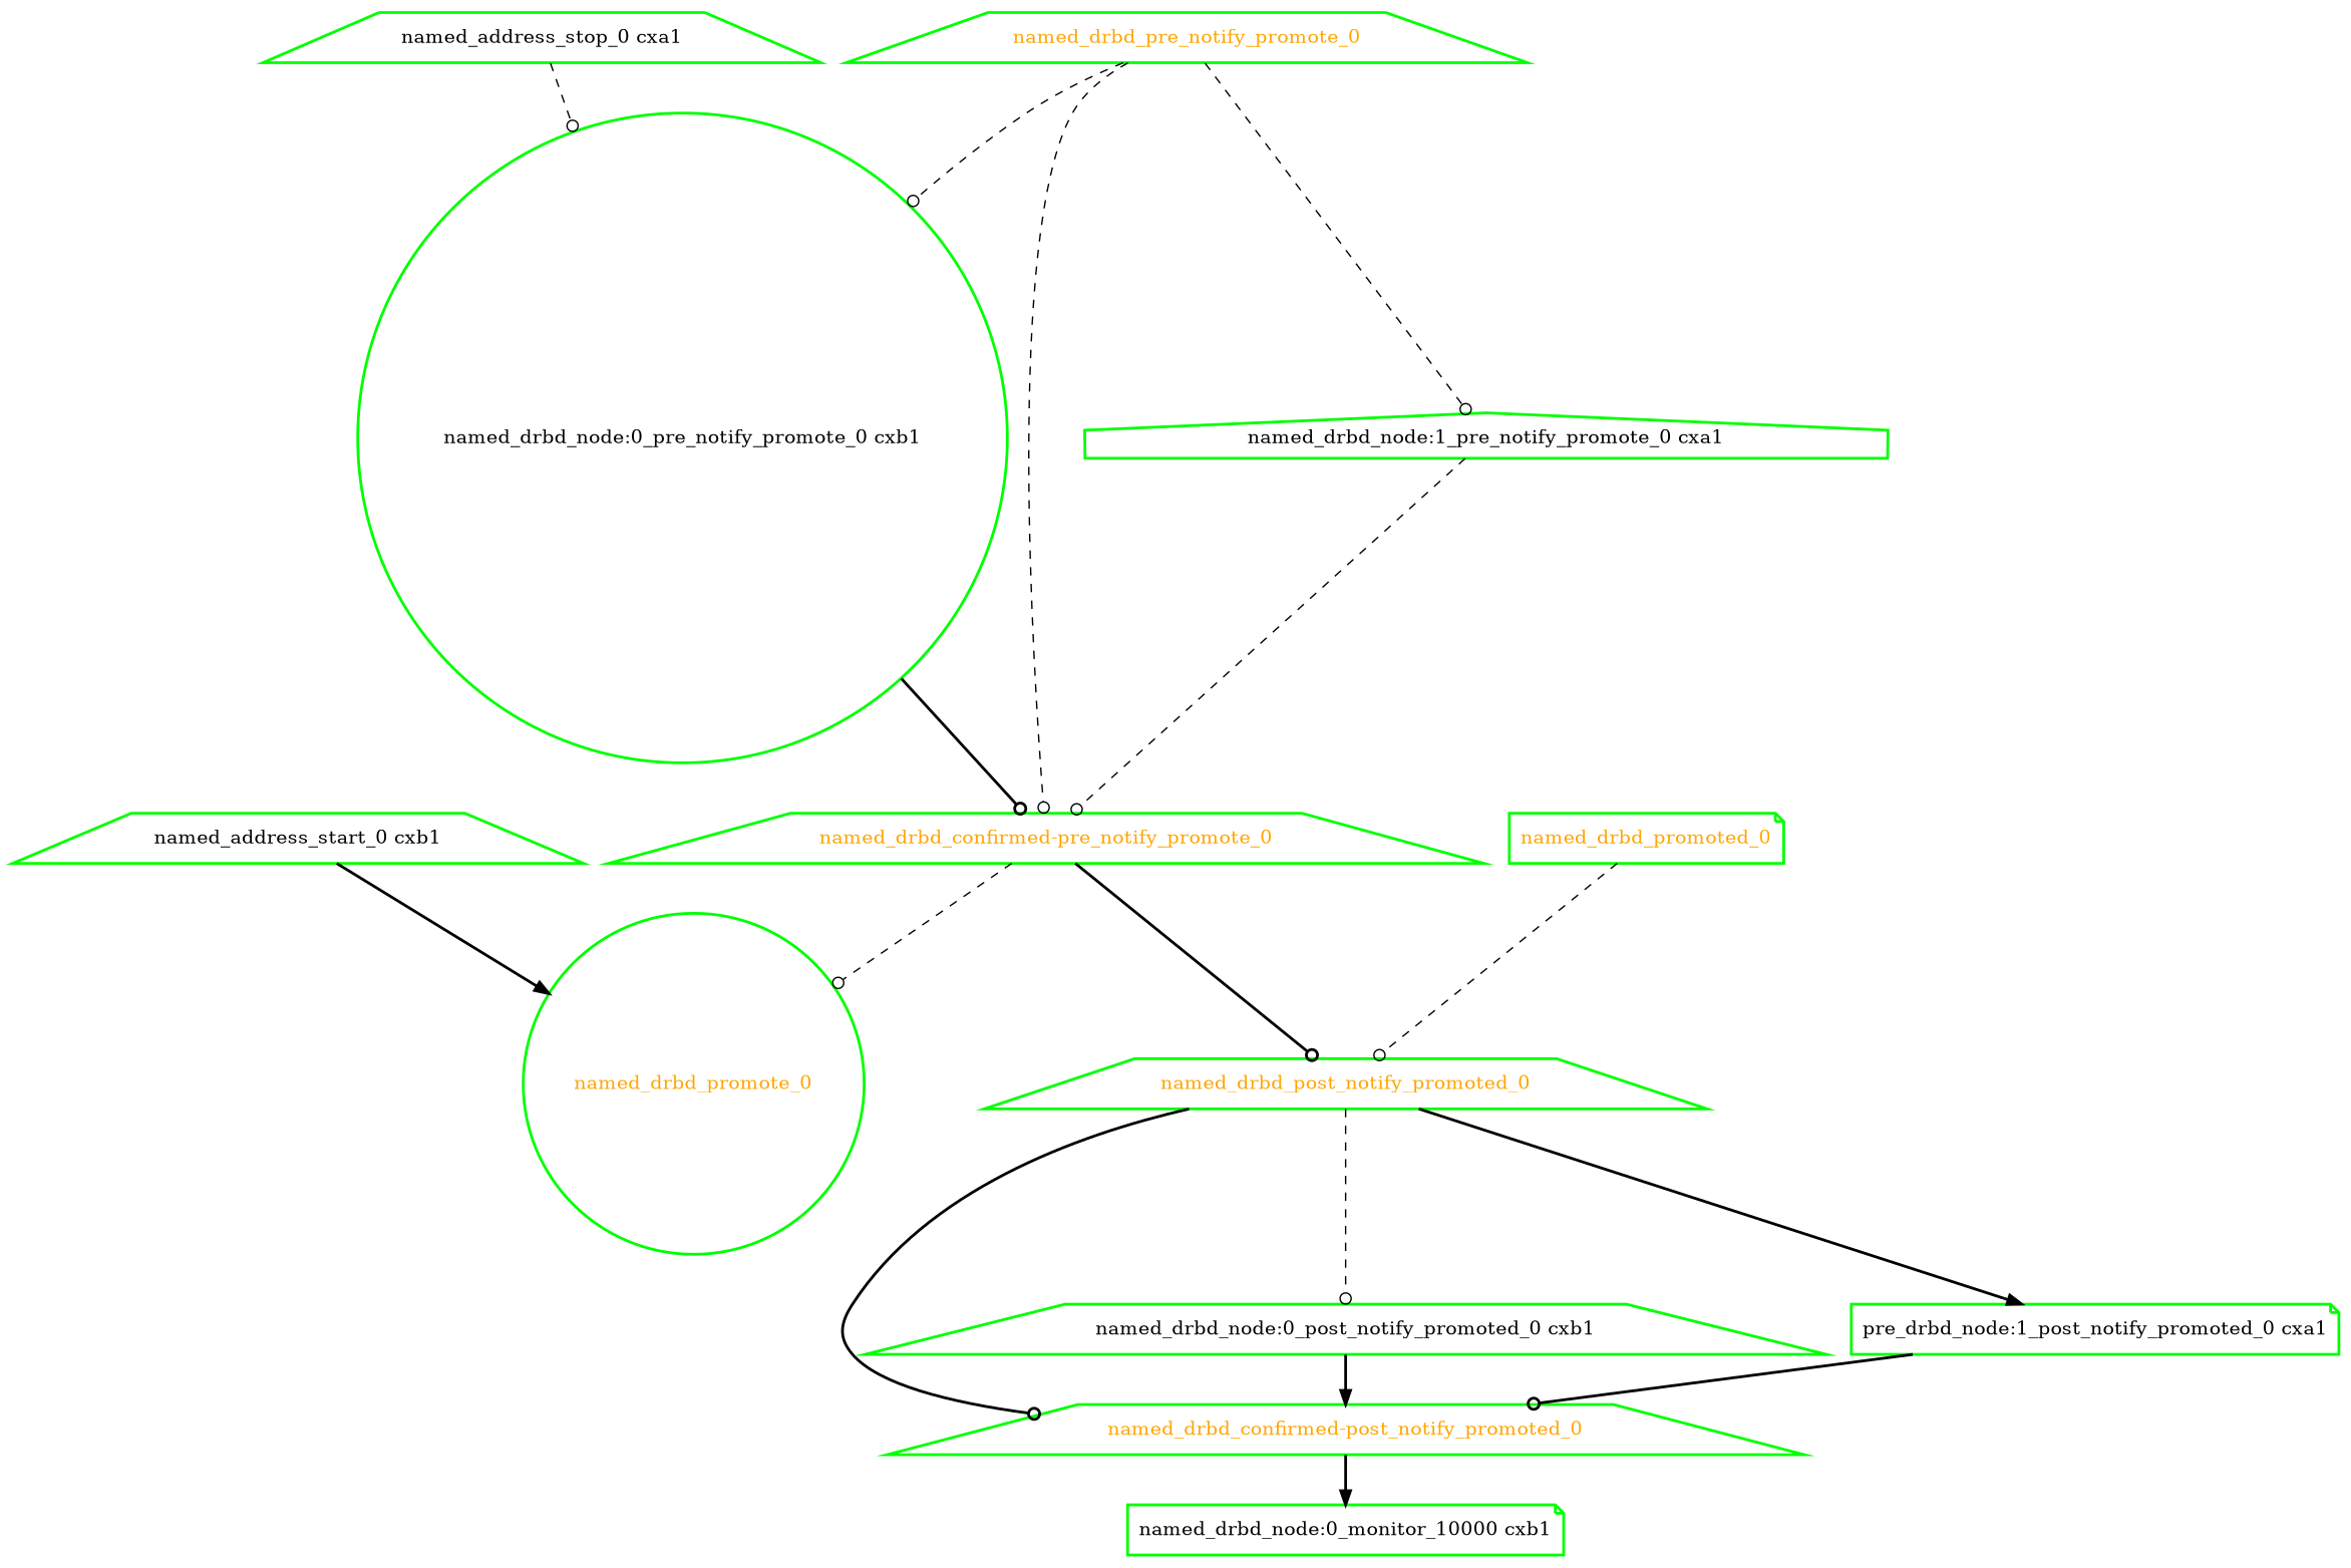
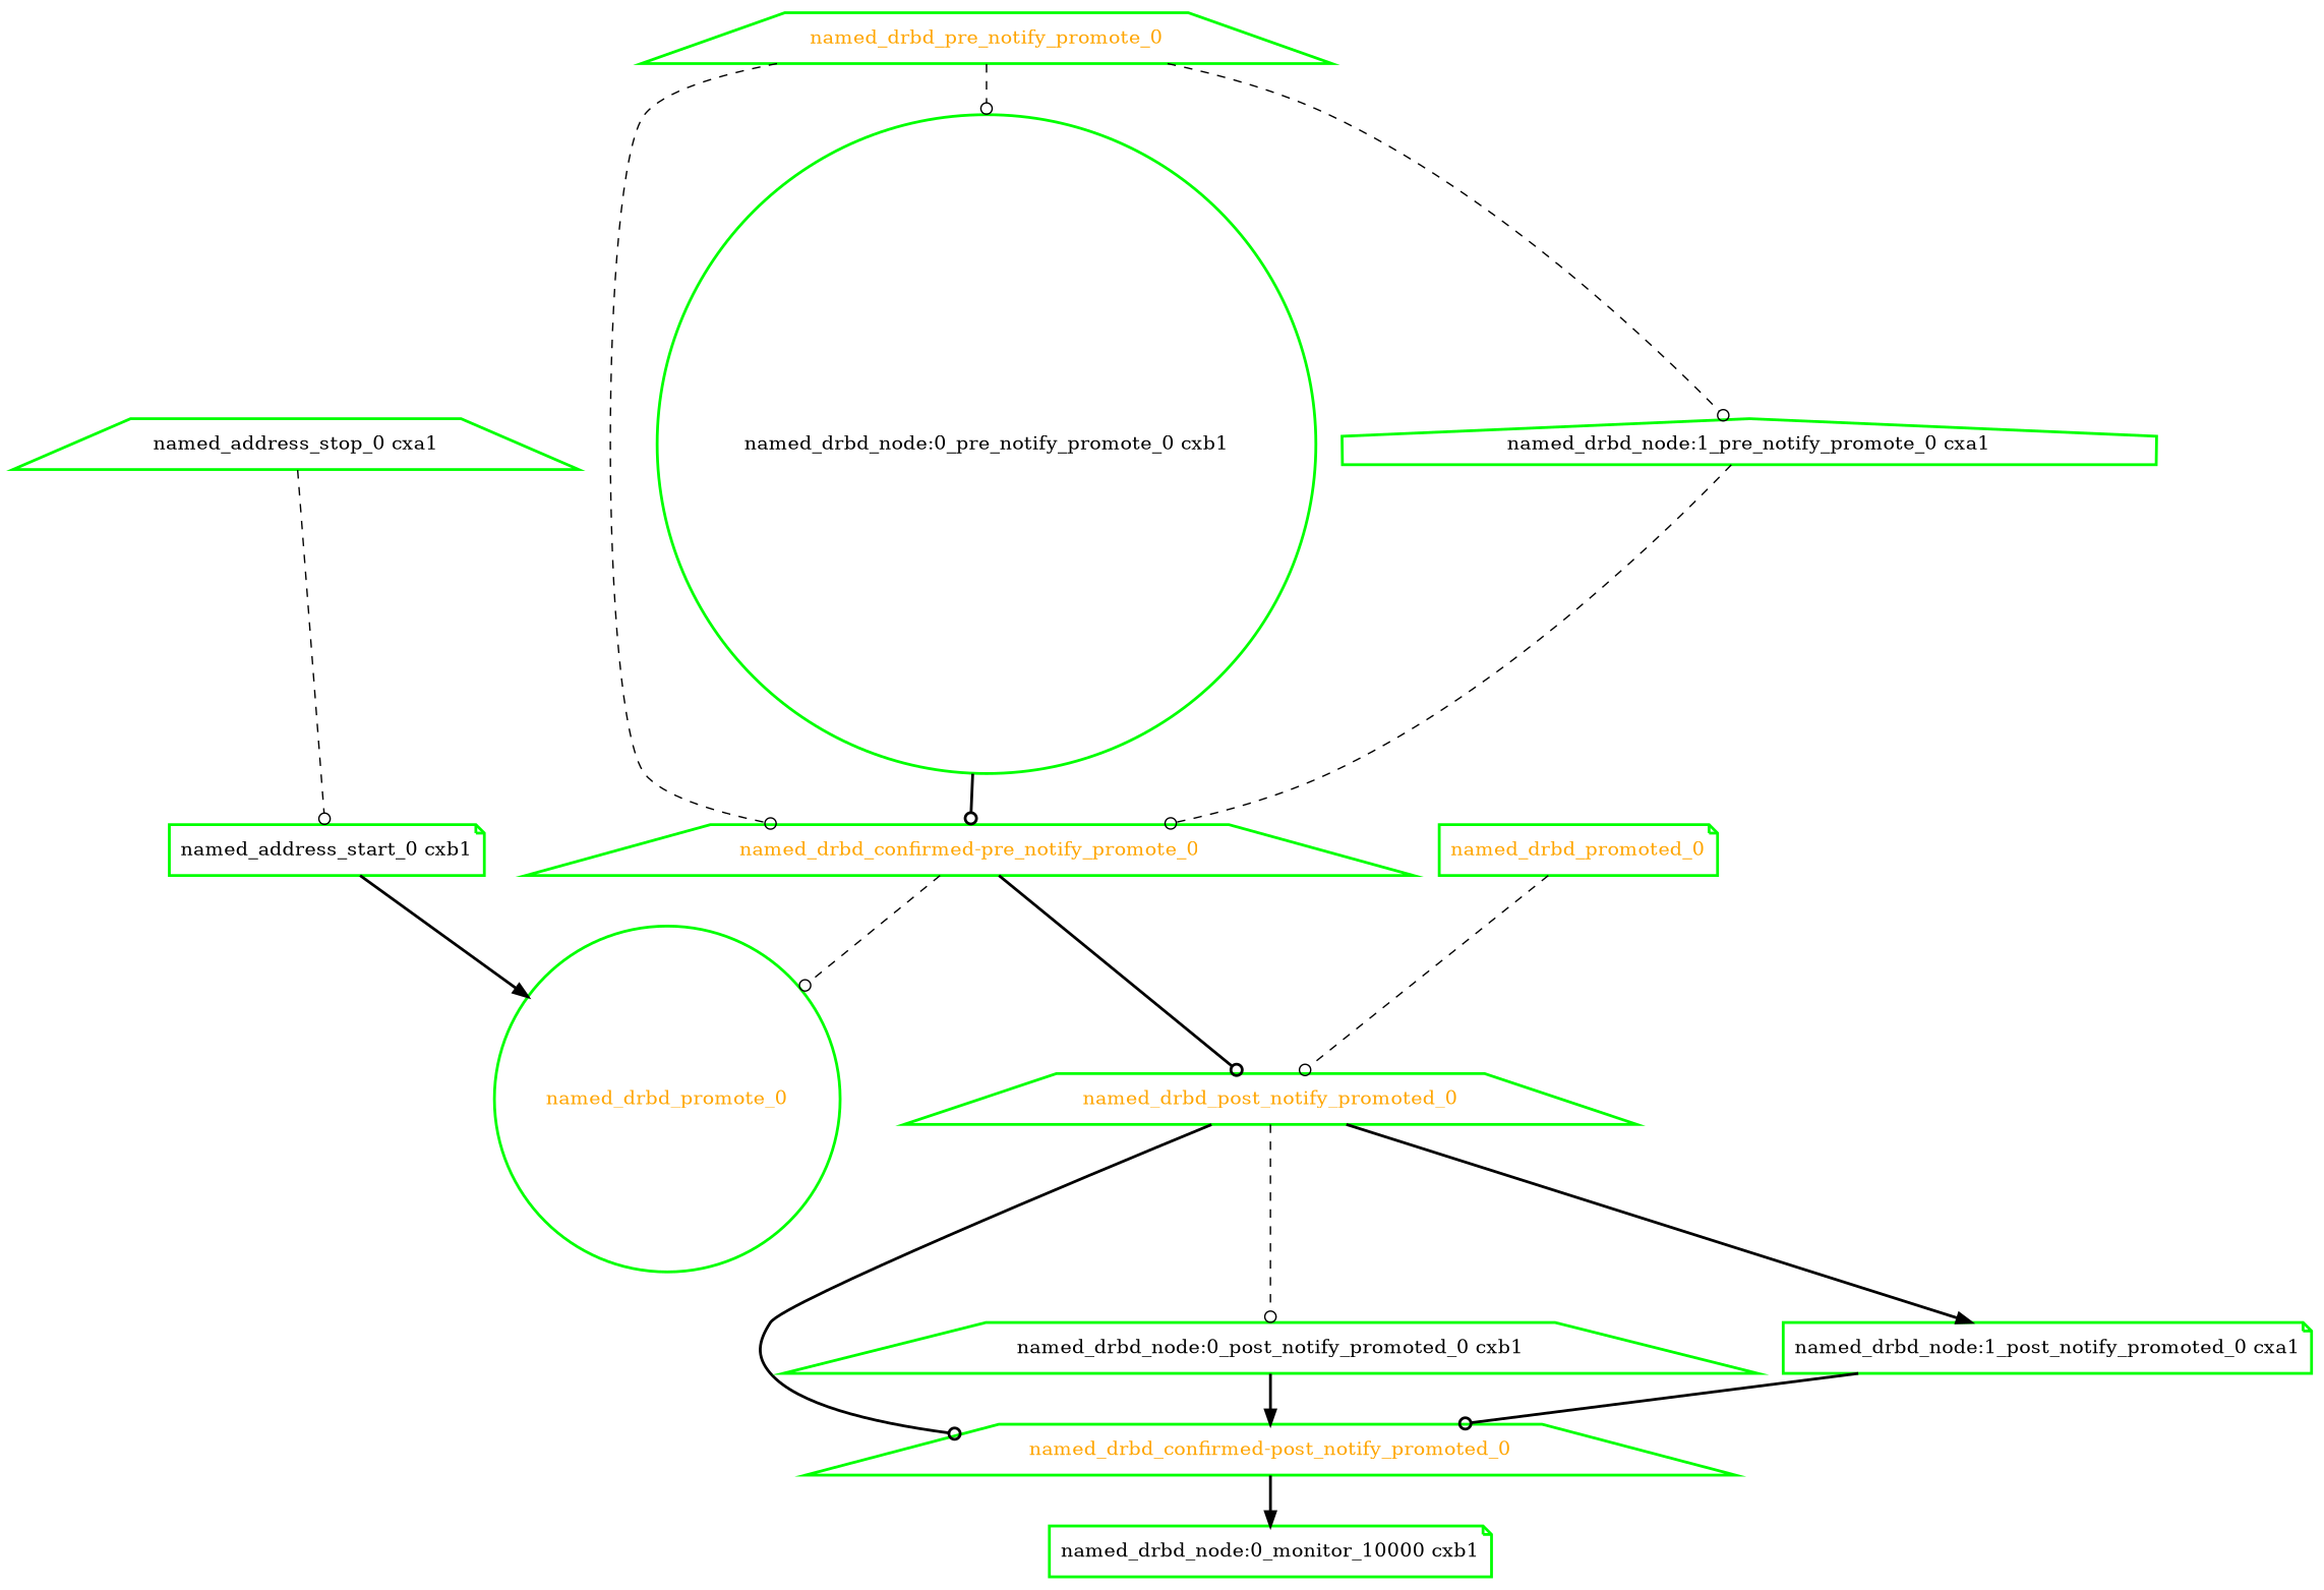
  digraph {
    node [color=green fontcolor=black shape=trapezium style=bold]
    edge [arrowhead=odot style=bold]
    named_drbd_promote_0 [fontcolor=orange shape=circle]
-   "named_address_start_0 cxb1"
+   "named_address_start_0 cxb1" [shape=note]
    "named_address_stop_0 cxa1"
    "named_drbd_confirmed-post_notify_promoted_0" [fontcolor=orange]
    "named_drbd_node:0_monitor_10000 cxb1" [shape=note]
    "named_drbd_confirmed-pre_notify_promote_0" [fontcolor=orange]
    named_drbd_post_notify_promoted_0 [fontcolor=orange]
    "named_drbd_node:0_post_notify_promoted_0 cxb1"
-   "named_drbd_node:1_post_notify_promoted_0 cxa1" [shape=note label="pre_drbd_node:1_post_notify_promoted_0 cxa1"]
+   "named_drbd_node:1_post_notify_promoted_0 cxa1" [shape=note]
    "named_drbd_node:0_pre_notify_promote_0 cxb1" [shape=circle]
    named_drbd_promoted_0 [fontcolor=orange shape=note]
    "named_drbd_node:1_pre_notify_promote_0 cxa1" [shape=house]
    named_drbd_pre_notify_promote_0 [fontcolor=orange]
    "named_address_start_0 cxb1" -> named_drbd_promote_0 [arrowhead=normal]
-   "named_address_stop_0 cxa1" -> "named_drbd_node:0_pre_notify_promote_0 cxb1" [style=dashed]
+   "named_address_stop_0 cxa1" -> "named_address_start_0 cxb1" [style=dashed]
    "named_drbd_confirmed-post_notify_promoted_0" -> "named_drbd_node:0_monitor_10000 cxb1" [arrowhead=normal]
    "named_drbd_confirmed-pre_notify_promote_0" -> named_drbd_promote_0 [style=dashed]
    "named_drbd_confirmed-pre_notify_promote_0" -> named_drbd_post_notify_promoted_0
    named_drbd_post_notify_promoted_0 -> "named_drbd_confirmed-post_notify_promoted_0"
    named_drbd_post_notify_promoted_0 -> "named_drbd_node:0_post_notify_promoted_0 cxb1" [style=dashed]
    named_drbd_post_notify_promoted_0 -> "named_drbd_node:1_post_notify_promoted_0 cxa1" [arrowhead=normal]
    "named_drbd_node:0_post_notify_promoted_0 cxb1" -> "named_drbd_confirmed-post_notify_promoted_0" [arrowhead=normal]
    "named_drbd_node:1_post_notify_promoted_0 cxa1" -> "named_drbd_confirmed-post_notify_promoted_0"
    "named_drbd_node:0_pre_notify_promote_0 cxb1" -> "named_drbd_confirmed-pre_notify_promote_0"
    named_drbd_promoted_0 -> named_drbd_post_notify_promoted_0 [style=dashed]
    "named_drbd_node:1_pre_notify_promote_0 cxa1" -> "named_drbd_confirmed-pre_notify_promote_0" [style=dashed]
    named_drbd_pre_notify_promote_0 -> "named_drbd_confirmed-pre_notify_promote_0" [style=dashed]
    named_drbd_pre_notify_promote_0 -> "named_drbd_node:0_pre_notify_promote_0 cxb1" [style=dashed]
    named_drbd_pre_notify_promote_0 -> "named_drbd_node:1_pre_notify_promote_0 cxa1" [style=dashed]
  }
